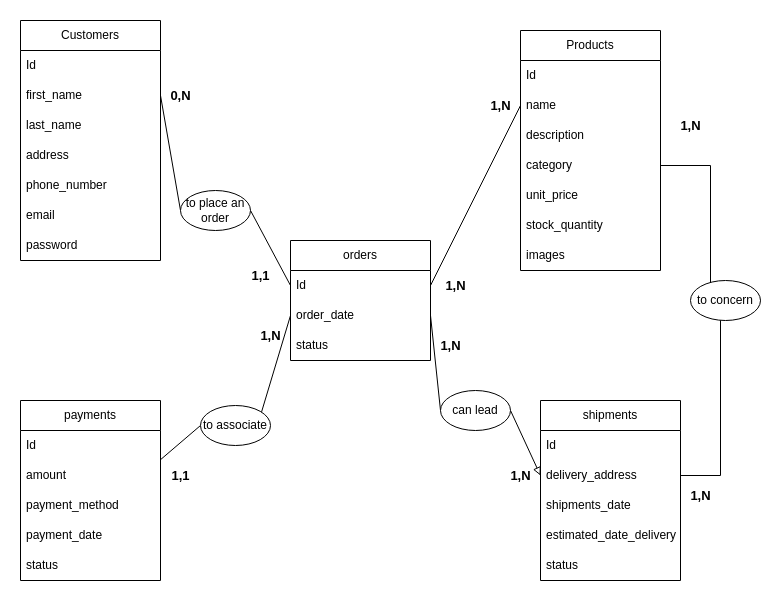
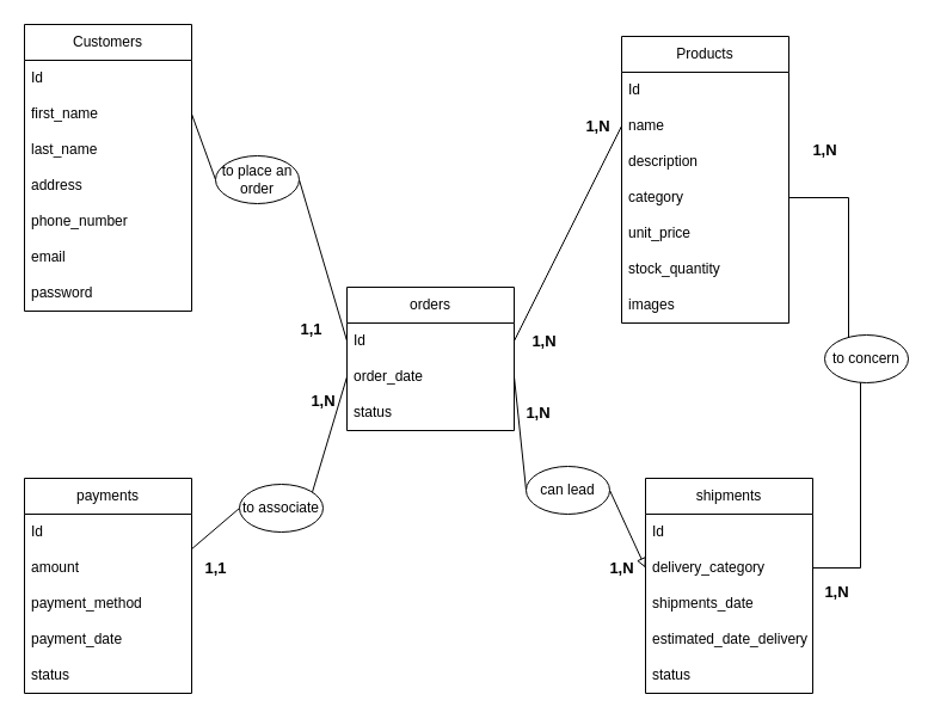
  <mxCell id="0" />
  <mxCell id="1" parent="0" />
  <mxCell id="2" value="Products" style="swimlane;fontStyle=0;childLayout=stackLayout;horizontal=1;startSize=30;horizontalStack=0;resizeParent=1;resizeParentMax=0;resizeLast=0;collapsible=1;marginBottom=0;whiteSpace=wrap;html=1;" vertex="1" parent="1"><mxGeometry x="520" y="30" width="140" height="240" as="geometry" /></mxCell>
  <mxCell id="3" value="Id" style="text;strokeColor=none;fillColor=none;align=left;verticalAlign=middle;spacingLeft=4;spacingRight=4;overflow=hidden;points=[[0,0.5],[1,0.5]];portConstraint=eastwest;rotatable=0;whiteSpace=wrap;html=1;" vertex="1" parent="2"><mxGeometry y="30" width="140" height="30" as="geometry" /></mxCell>
  <mxCell id="4" value="name" style="text;strokeColor=none;fillColor=none;align=left;verticalAlign=middle;spacingLeft=4;spacingRight=4;overflow=hidden;points=[[0,0.5],[1,0.5]];portConstraint=eastwest;rotatable=0;whiteSpace=wrap;html=1;" vertex="1" parent="2"><mxGeometry y="60" width="140" height="30" as="geometry" /></mxCell>
  <mxCell id="5" value="description" style="text;strokeColor=none;fillColor=none;align=left;verticalAlign=middle;spacingLeft=4;spacingRight=4;overflow=hidden;points=[[0,0.5],[1,0.5]];portConstraint=eastwest;rotatable=0;whiteSpace=wrap;html=1;" vertex="1" parent="2"><mxGeometry y="90" width="140" height="30" as="geometry" /></mxCell>
  <mxCell id="6" value="category" style="text;strokeColor=none;fillColor=none;align=left;verticalAlign=middle;spacingLeft=4;spacingRight=4;overflow=hidden;points=[[0,0.5],[1,0.5]];portConstraint=eastwest;rotatable=0;whiteSpace=wrap;html=1;" vertex="1" parent="2"><mxGeometry y="120" width="140" height="30" as="geometry" /></mxCell>
  <mxCell id="7" value="unit_price" style="text;strokeColor=none;fillColor=none;align=left;verticalAlign=middle;spacingLeft=4;spacingRight=4;overflow=hidden;points=[[0,0.5],[1,0.5]];portConstraint=eastwest;rotatable=0;whiteSpace=wrap;html=1;" vertex="1" parent="2"><mxGeometry y="150" width="140" height="30" as="geometry" /></mxCell>
  <mxCell id="8" value="stock_quantity" style="text;strokeColor=none;fillColor=none;align=left;verticalAlign=middle;spacingLeft=4;spacingRight=4;overflow=hidden;points=[[0,0.5],[1,0.5]];portConstraint=eastwest;rotatable=0;whiteSpace=wrap;html=1;" vertex="1" parent="2"><mxGeometry y="180" width="140" height="30" as="geometry" /></mxCell>
  <mxCell id="9" value="images" style="text;strokeColor=none;fillColor=none;align=left;verticalAlign=middle;spacingLeft=4;spacingRight=4;overflow=hidden;points=[[0,0.5],[1,0.5]];portConstraint=eastwest;rotatable=0;whiteSpace=wrap;html=1;" vertex="1" parent="2"><mxGeometry y="210" width="140" height="30" as="geometry" /></mxCell>
  <mxCell id="10" value="Customers" style="swimlane;fontStyle=0;childLayout=stackLayout;horizontal=1;startSize=30;horizontalStack=0;resizeParent=1;resizeParentMax=0;resizeLast=0;collapsible=1;marginBottom=0;whiteSpace=wrap;html=1;" vertex="1" parent="1"><mxGeometry x="20" y="20" width="140" height="240" as="geometry" /></mxCell>
  <mxCell id="11" value="Id" style="text;strokeColor=none;fillColor=none;align=left;verticalAlign=middle;spacingLeft=4;spacingRight=4;overflow=hidden;points=[[0,0.5],[1,0.5]];portConstraint=eastwest;rotatable=0;whiteSpace=wrap;html=1;" vertex="1" parent="10"><mxGeometry y="30" width="140" height="30" as="geometry" /></mxCell>
  <mxCell id="12" value="first_name" style="text;strokeColor=none;fillColor=none;align=left;verticalAlign=middle;spacingLeft=4;spacingRight=4;overflow=hidden;points=[[0,0.5],[1,0.5]];portConstraint=eastwest;rotatable=0;whiteSpace=wrap;html=1;" vertex="1" parent="10"><mxGeometry y="60" width="140" height="30" as="geometry" /></mxCell>
  <mxCell id="13" value="last_name" style="text;strokeColor=none;fillColor=none;align=left;verticalAlign=middle;spacingLeft=4;spacingRight=4;overflow=hidden;points=[[0,0.5],[1,0.5]];portConstraint=eastwest;rotatable=0;whiteSpace=wrap;html=1;" vertex="1" parent="10"><mxGeometry y="90" width="140" height="30" as="geometry" /></mxCell>
  <mxCell id="14" value="address" style="text;strokeColor=none;fillColor=none;align=left;verticalAlign=middle;spacingLeft=4;spacingRight=4;overflow=hidden;points=[[0,0.5],[1,0.5]];portConstraint=eastwest;rotatable=0;whiteSpace=wrap;html=1;" vertex="1" parent="10"><mxGeometry y="120" width="140" height="30" as="geometry" /></mxCell>
  <mxCell id="15" value="phone_number" style="text;strokeColor=none;fillColor=none;align=left;verticalAlign=middle;spacingLeft=4;spacingRight=4;overflow=hidden;points=[[0,0.5],[1,0.5]];portConstraint=eastwest;rotatable=0;whiteSpace=wrap;html=1;" vertex="1" parent="10"><mxGeometry y="150" width="140" height="30" as="geometry" /></mxCell>
  <mxCell id="16" value="email" style="text;strokeColor=none;fillColor=none;align=left;verticalAlign=middle;spacingLeft=4;spacingRight=4;overflow=hidden;points=[[0,0.5],[1,0.5]];portConstraint=eastwest;rotatable=0;whiteSpace=wrap;html=1;" vertex="1" parent="10"><mxGeometry y="180" width="140" height="30" as="geometry" /></mxCell>
  <mxCell id="17" value="password" style="text;strokeColor=none;fillColor=none;align=left;verticalAlign=middle;spacingLeft=4;spacingRight=4;overflow=hidden;points=[[0,0.5],[1,0.5]];portConstraint=eastwest;rotatable=0;whiteSpace=wrap;html=1;" vertex="1" parent="10"><mxGeometry y="210" width="140" height="30" as="geometry" /></mxCell>
  <mxCell id="18" value="orders" style="swimlane;fontStyle=0;childLayout=stackLayout;horizontal=1;startSize=30;horizontalStack=0;resizeParent=1;resizeParentMax=0;resizeLast=0;collapsible=1;marginBottom=0;whiteSpace=wrap;html=1;" vertex="1" parent="1"><mxGeometry x="290" y="240" width="140" height="120" as="geometry" /></mxCell>
  <mxCell id="19" value="Id" style="text;strokeColor=none;fillColor=none;align=left;verticalAlign=middle;spacingLeft=4;spacingRight=4;overflow=hidden;points=[[0,0.5],[1,0.5]];portConstraint=eastwest;rotatable=0;whiteSpace=wrap;html=1;" vertex="1" parent="18"><mxGeometry y="30" width="140" height="30" as="geometry" /></mxCell>
  <mxCell id="20" value="order_date" style="text;strokeColor=none;fillColor=none;align=left;verticalAlign=middle;spacingLeft=4;spacingRight=4;overflow=hidden;points=[[0,0.5],[1,0.5]];portConstraint=eastwest;rotatable=0;whiteSpace=wrap;html=1;" vertex="1" parent="18"><mxGeometry y="60" width="140" height="30" as="geometry" /></mxCell>
  <mxCell id="21" value="status" style="text;strokeColor=none;fillColor=none;align=left;verticalAlign=middle;spacingLeft=4;spacingRight=4;overflow=hidden;points=[[0,0.5],[1,0.5]];portConstraint=eastwest;rotatable=0;whiteSpace=wrap;html=1;" vertex="1" parent="18"><mxGeometry y="90" width="140" height="30" as="geometry" /></mxCell>
  <mxCell id="22" value="payments" style="swimlane;fontStyle=0;childLayout=stackLayout;horizontal=1;startSize=30;horizontalStack=0;resizeParent=1;resizeParentMax=0;resizeLast=0;collapsible=1;marginBottom=0;whiteSpace=wrap;html=1;" vertex="1" parent="1"><mxGeometry x="20" y="400" width="140" height="180" as="geometry" /></mxCell>
  <mxCell id="23" value="Id" style="text;strokeColor=none;fillColor=none;align=left;verticalAlign=middle;spacingLeft=4;spacingRight=4;overflow=hidden;points=[[0,0.5],[1,0.5]];portConstraint=eastwest;rotatable=0;whiteSpace=wrap;html=1;" vertex="1" parent="22"><mxGeometry y="30" width="140" height="30" as="geometry" /></mxCell>
  <mxCell id="24" value="amount" style="text;strokeColor=none;fillColor=none;align=left;verticalAlign=middle;spacingLeft=4;spacingRight=4;overflow=hidden;points=[[0,0.5],[1,0.5]];portConstraint=eastwest;rotatable=0;whiteSpace=wrap;html=1;" vertex="1" parent="22"><mxGeometry y="60" width="140" height="30" as="geometry" /></mxCell>
  <mxCell id="25" value="payment_method" style="text;strokeColor=none;fillColor=none;align=left;verticalAlign=middle;spacingLeft=4;spacingRight=4;overflow=hidden;points=[[0,0.5],[1,0.5]];portConstraint=eastwest;rotatable=0;whiteSpace=wrap;html=1;" vertex="1" parent="22"><mxGeometry y="90" width="140" height="30" as="geometry" /></mxCell>
  <mxCell id="26" value="payment_date" style="text;strokeColor=none;fillColor=none;align=left;verticalAlign=middle;spacingLeft=4;spacingRight=4;overflow=hidden;points=[[0,0.5],[1,0.5]];portConstraint=eastwest;rotatable=0;whiteSpace=wrap;html=1;" vertex="1" parent="22"><mxGeometry y="120" width="140" height="30" as="geometry" /></mxCell>
  <mxCell id="27" value="status" style="text;strokeColor=none;fillColor=none;align=left;verticalAlign=middle;spacingLeft=4;spacingRight=4;overflow=hidden;points=[[0,0.5],[1,0.5]];portConstraint=eastwest;rotatable=0;whiteSpace=wrap;html=1;" vertex="1" parent="22"><mxGeometry y="150" width="140" height="30" as="geometry" /></mxCell>
  <mxCell id="28" value="shipments" style="swimlane;fontStyle=0;childLayout=stackLayout;horizontal=1;startSize=30;horizontalStack=0;resizeParent=1;resizeParentMax=0;resizeLast=0;collapsible=1;marginBottom=0;whiteSpace=wrap;html=1;" vertex="1" parent="1"><mxGeometry x="540" y="400" width="140" height="180" as="geometry" /></mxCell>
  <mxCell id="29" value="Id" style="text;strokeColor=none;fillColor=none;align=left;verticalAlign=middle;spacingLeft=4;spacingRight=4;overflow=hidden;points=[[0,0.5],[1,0.5]];portConstraint=eastwest;rotatable=0;whiteSpace=wrap;html=1;" vertex="1" parent="28"><mxGeometry y="30" width="140" height="30" as="geometry" /></mxCell>
- <mxCell id="30" value="delivery_address" style="text;strokeColor=none;fillColor=none;align=left;verticalAlign=middle;spacingLeft=4;spacingRight=4;overflow=hidden;points=[[0,0.5],[1,0.5]];portConstraint=eastwest;rotatable=0;whiteSpace=wrap;html=1;" vertex="1" parent="28"><mxGeometry y="60" width="140" height="30" as="geometry" /></mxCell>
+ <mxCell id="30" value="delivery_category" style="text;strokeColor=none;fillColor=none;align=left;verticalAlign=middle;spacingLeft=4;spacingRight=4;overflow=hidden;points=[[0,0.5],[1,0.5]];portConstraint=eastwest;rotatable=0;whiteSpace=wrap;html=1;" vertex="1" parent="28"><mxGeometry y="60" width="140" height="30" as="geometry" /></mxCell>
  <mxCell id="31" value="shipments_date" style="text;strokeColor=none;fillColor=none;align=left;verticalAlign=middle;spacingLeft=4;spacingRight=4;overflow=hidden;points=[[0,0.5],[1,0.5]];portConstraint=eastwest;rotatable=0;whiteSpace=wrap;html=1;" vertex="1" parent="28"><mxGeometry y="90" width="140" height="30" as="geometry" /></mxCell>
  <mxCell id="32" value="estimated_date_delivery" style="text;strokeColor=none;fillColor=none;align=left;verticalAlign=middle;spacingLeft=4;spacingRight=4;overflow=hidden;points=[[0,0.5],[1,0.5]];portConstraint=eastwest;rotatable=0;whiteSpace=wrap;html=1;" vertex="1" parent="28"><mxGeometry y="120" width="140" height="30" as="geometry" /></mxCell>
  <mxCell id="33" value="status" style="text;strokeColor=none;fillColor=none;align=left;verticalAlign=middle;spacingLeft=4;spacingRight=4;overflow=hidden;points=[[0,0.5],[1,0.5]];portConstraint=eastwest;rotatable=0;whiteSpace=wrap;html=1;" vertex="1" parent="28"><mxGeometry y="150" width="140" height="30" as="geometry" /></mxCell>
  <mxCell id="34" value="" style="endArrow=none;html=1;rounded=0;exitX=0.857;exitY=0.25;exitDx=0;exitDy=0;exitPerimeter=0;entryX=0;entryY=0.5;entryDx=0;entryDy=0;" edge="1" parent="1" source="39" target="20"><mxGeometry width="50" height="50" relative="1" as="geometry"><mxPoint x="210" y="440" as="sourcePoint" /><mxPoint x="260" y="390" as="targetPoint" /><Array as="points" /></mxGeometry></mxCell>
  <mxCell id="35" style="edgeStyle=none;rounded=0;orthogonalLoop=1;jettySize=auto;html=1;exitX=1;exitY=0.5;exitDx=0;exitDy=0;endArrow=none;endFill=0;entryX=0;entryY=0.5;entryDx=0;entryDy=0;" edge="1" parent="1" source="41" target="19"><mxGeometry relative="1" as="geometry"><mxPoint x="280" y="277" as="targetPoint" /></mxGeometry></mxCell>
  <mxCell id="36" style="edgeStyle=none;rounded=0;orthogonalLoop=1;jettySize=auto;html=1;entryX=0;entryY=0.5;entryDx=0;entryDy=0;exitX=1;exitY=0.5;exitDx=0;exitDy=0;endArrow=block;endFill=0;" edge="1" parent="1" source="43" target="30"><mxGeometry relative="1" as="geometry" /></mxCell>
  <mxCell id="37" style="edgeStyle=none;rounded=0;orthogonalLoop=1;jettySize=auto;html=1;exitX=1;exitY=0.5;exitDx=0;exitDy=0;entryX=0;entryY=0.5;entryDx=0;entryDy=0;endArrow=none;endFill=0;" edge="1" parent="1" source="19" target="4"><mxGeometry relative="1" as="geometry" /></mxCell>
  <mxCell id="38" value="" style="endArrow=none;html=1;rounded=0;exitX=1;exitY=-0.027;exitDx=0;exitDy=0;exitPerimeter=0;entryX=0;entryY=0.5;entryDx=0;entryDy=0;" edge="1" parent="1" source="24" target="39"><mxGeometry width="50" height="50" relative="1" as="geometry"><mxPoint x="160" y="459" as="sourcePoint" /><mxPoint x="270" y="315" as="targetPoint" /><Array as="points" /></mxGeometry></mxCell>
  <mxCell id="39" value="&lt;p data-pm-slice=&quot;0 0 []&quot;&gt;to associate&lt;/p&gt;" style="ellipse;whiteSpace=wrap;html=1;" vertex="1" parent="1"><mxGeometry x="200" y="405" width="70" height="40" as="geometry" /></mxCell>
  <mxCell id="40" value="" style="edgeStyle=none;rounded=0;orthogonalLoop=1;jettySize=auto;html=1;exitX=1;exitY=0.5;exitDx=0;exitDy=0;endArrow=none;endFill=0;entryX=0;entryY=0.5;entryDx=0;entryDy=0;" edge="1" parent="1" source="12" target="41"><mxGeometry relative="1" as="geometry"><mxPoint x="160" y="95" as="sourcePoint" /><mxPoint x="270" y="285" as="targetPoint" /></mxGeometry></mxCell>
- <mxCell id="41" value="to place an order" style="ellipse;whiteSpace=wrap;html=1;" vertex="1" parent="1"><mxGeometry x="180" y="190" width="70" height="40" as="geometry" /></mxCell>
+ <mxCell id="41" value="to place an order" style="ellipse;whiteSpace=wrap;html=1;" vertex="1" parent="1"><mxGeometry x="180" y="130" width="70" height="40" as="geometry" /></mxCell>
  <mxCell id="42" value="" style="edgeStyle=none;rounded=0;orthogonalLoop=1;jettySize=auto;html=1;entryX=0;entryY=0.5;entryDx=0;entryDy=0;exitX=1;exitY=0.5;exitDx=0;exitDy=0;endArrow=none;endFill=0;" edge="1" parent="1" source="20" target="43"><mxGeometry relative="1" as="geometry"><mxPoint x="410" y="315" as="sourcePoint" /><mxPoint x="480" y="475" as="targetPoint" /></mxGeometry></mxCell>
  <mxCell id="43" value="can lead" style="ellipse;whiteSpace=wrap;html=1;" vertex="1" parent="1"><mxGeometry x="440" y="390" width="70" height="40" as="geometry" /></mxCell>
- <mxCell id="44" value="&lt;b&gt;&lt;font style=&quot;font-size: 13px;&quot;&gt;0,N&lt;/font&gt;&lt;/b&gt;" style="text;html=1;align=center;verticalAlign=middle;resizable=0;points=[];autosize=1;strokeColor=none;fillColor=none;" vertex="1" parent="1"><mxGeometry x="160" y="80" width="40" height="30" as="geometry" /></mxCell>
  <mxCell id="45" value="&lt;b&gt;&lt;font style=&quot;font-size: 13px;&quot;&gt;1,1&lt;/font&gt;&lt;/b&gt;" style="text;html=1;align=center;verticalAlign=middle;resizable=0;points=[];autosize=1;strokeColor=none;fillColor=none;" vertex="1" parent="1"><mxGeometry x="240" y="260" width="40" height="30" as="geometry" /></mxCell>
  <mxCell id="46" value="&lt;b&gt;&lt;font style=&quot;font-size: 13px;&quot;&gt;1,N&lt;/font&gt;&lt;/b&gt;" style="text;html=1;align=center;verticalAlign=middle;resizable=0;points=[];autosize=1;strokeColor=none;fillColor=none;" vertex="1" parent="1"><mxGeometry x="480" y="90" width="40" height="30" as="geometry" /></mxCell>
  <mxCell id="47" value="&lt;b&gt;&lt;font style=&quot;font-size: 13px;&quot;&gt;1,N&lt;/font&gt;&lt;/b&gt;" style="text;html=1;align=center;verticalAlign=middle;resizable=0;points=[];autosize=1;strokeColor=none;fillColor=none;" vertex="1" parent="1"><mxGeometry x="435" y="270" width="40" height="30" as="geometry" /></mxCell>
  <mxCell id="48" value="&lt;b&gt;&lt;font style=&quot;font-size: 13px;&quot;&gt;1,N&lt;/font&gt;&lt;/b&gt;" style="text;html=1;align=center;verticalAlign=middle;resizable=0;points=[];autosize=1;strokeColor=none;fillColor=none;" vertex="1" parent="1"><mxGeometry x="430" y="330" width="40" height="30" as="geometry" /></mxCell>
  <mxCell id="49" value="&lt;b&gt;&lt;font style=&quot;font-size: 13px;&quot;&gt;1,N&lt;/font&gt;&lt;/b&gt;" style="text;html=1;align=center;verticalAlign=middle;resizable=0;points=[];autosize=1;strokeColor=none;fillColor=none;" vertex="1" parent="1"><mxGeometry x="500" y="460" width="40" height="30" as="geometry" /></mxCell>
  <mxCell id="50" value="&lt;b&gt;&lt;font style=&quot;font-size: 13px;&quot;&gt;1,N&lt;/font&gt;&lt;/b&gt;" style="text;html=1;align=center;verticalAlign=middle;resizable=0;points=[];autosize=1;strokeColor=none;fillColor=none;" vertex="1" parent="1"><mxGeometry x="250" y="320" width="40" height="30" as="geometry" /></mxCell>
  <mxCell id="51" value="&lt;b&gt;&lt;font style=&quot;font-size: 13px;&quot;&gt;1,1&lt;/font&gt;&lt;/b&gt;" style="text;html=1;align=center;verticalAlign=middle;resizable=0;points=[];autosize=1;strokeColor=none;fillColor=none;" vertex="1" parent="1"><mxGeometry x="160" y="460" width="40" height="30" as="geometry" /></mxCell>
  <mxCell id="52" value="&lt;b&gt;&lt;font style=&quot;font-size: 13px;&quot;&gt;1,N&lt;/font&gt;&lt;/b&gt;" style="text;html=1;align=center;verticalAlign=middle;resizable=0;points=[];autosize=1;strokeColor=none;fillColor=none;" vertex="1" parent="1"><mxGeometry x="680" y="480" width="40" height="30" as="geometry" /></mxCell>
  <mxCell id="53" value="&lt;b&gt;&lt;font style=&quot;font-size: 13px;&quot;&gt;1,N&lt;/font&gt;&lt;/b&gt;" style="text;html=1;align=center;verticalAlign=middle;resizable=0;points=[];autosize=1;strokeColor=none;fillColor=none;" vertex="1" parent="1"><mxGeometry x="670" y="110" width="40" height="30" as="geometry" /></mxCell>
  <mxCell id="54" value="" style="edgeStyle=elbowEdgeStyle;elbow=horizontal;endArrow=none;html=1;curved=0;rounded=0;endSize=8;startSize=8;entryX=1;entryY=0.5;entryDx=0;entryDy=0;exitX=1;exitY=0.5;exitDx=0;exitDy=0;endFill=0;" edge="1" parent="1" source="56" target="6"><mxGeometry width="50" height="50" relative="1" as="geometry"><mxPoint x="50" y="350" as="sourcePoint" /><mxPoint x="250" y="300" as="targetPoint" /><Array as="points" /></mxGeometry></mxCell>
  <mxCell id="55" value="" style="edgeStyle=elbowEdgeStyle;elbow=horizontal;endArrow=none;html=1;curved=0;rounded=0;endSize=8;startSize=8;entryX=1;entryY=0.5;entryDx=0;entryDy=0;exitX=1;exitY=0.5;exitDx=0;exitDy=0;endFill=0;" edge="1" parent="1" source="30" target="56"><mxGeometry width="50" height="50" relative="1" as="geometry"><mxPoint x="680" y="475" as="sourcePoint" /><mxPoint x="660" y="165" as="targetPoint" /><Array as="points"><mxPoint x="720" y="320" /></Array></mxGeometry></mxCell>
  <mxCell id="56" value="to concern" style="ellipse;whiteSpace=wrap;html=1;" vertex="1" parent="1"><mxGeometry x="690" y="280" width="70" height="40" as="geometry" /></mxCell>
